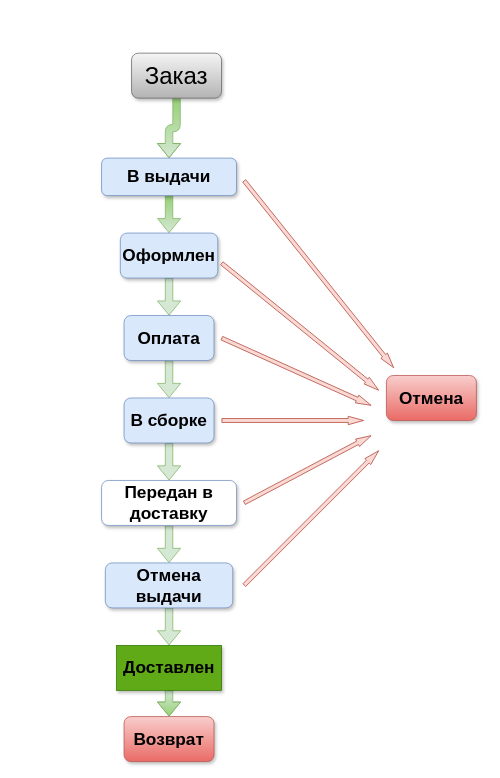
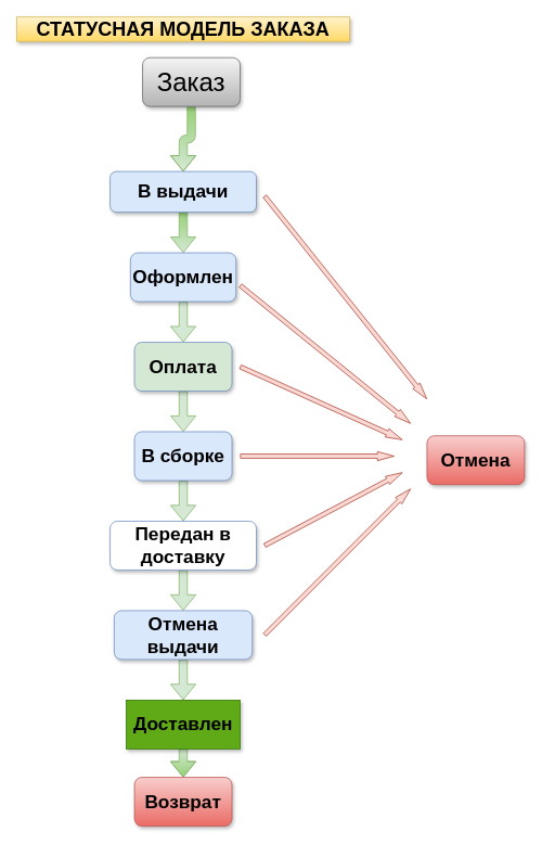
  <mxCell id="0" />
  <mxCell id="1" parent="0" />
  <mxCell id="2" value="" style="edgeStyle=orthogonalEdgeStyle;rounded=1;orthogonalLoop=1;jettySize=auto;html=1;shape=flexArrow;fillColor=#d5e8d4;gradientColor=#97d077;strokeColor=#82b366;gradientDirection=north;" edge="1" parent="1" source="3" target="5"><mxGeometry relative="1" as="geometry" /></mxCell>
  <mxCell id="3" value="&lt;font style=&quot;vertical-align: inherit;&quot;&gt;&lt;font style=&quot;vertical-align: inherit; font-size: 32px;&quot;&gt;Заказ&lt;/font&gt;&lt;/font&gt;" style="rounded=1;whiteSpace=wrap;html=1;fillColor=#f5f5f5;strokeColor=#666666;shadow=1;gradientColor=#b3b3b3;" vertex="1" parent="1"><mxGeometry x="175" y="70" width="120" height="60" as="geometry" /></mxCell>
  <mxCell id="4" value="" style="edgeStyle=orthogonalEdgeStyle;rounded=1;orthogonalLoop=1;jettySize=auto;html=1;shape=flexArrow;fillColor=#d5e8d4;gradientColor=#97d077;strokeColor=#82b366;gradientDirection=north;" edge="1" parent="1" source="5" target="7"><mxGeometry relative="1" as="geometry" /></mxCell>
  <mxCell id="5" value="&lt;h1 style=&quot;font-size: 23px;&quot;&gt;&lt;font style=&quot;vertical-align: inherit; font-size: 23px;&quot;&gt;&lt;font style=&quot;vertical-align: inherit; font-size: 23px;&quot;&gt;В выдачи&lt;/font&gt;&lt;/font&gt;&lt;/h1&gt;" style="rounded=1;whiteSpace=wrap;html=1;fillColor=#dae8fc;strokeColor=#6c8ebf;fontStyle=0;fontSize=23;shadow=1;verticalAlign=middle;arcSize=15;" vertex="1" parent="1"><mxGeometry x="135" y="210" width="180" height="50" as="geometry" /></mxCell>
  <mxCell id="6" value="" style="edgeStyle=orthogonalEdgeStyle;rounded=1;orthogonalLoop=1;jettySize=auto;html=1;shape=flexArrow;fillColor=#d5e8d4;strokeColor=#82b366;" edge="1" parent="1" source="7" target="10"><mxGeometry relative="1" as="geometry" /></mxCell>
  <mxCell id="7" value="&lt;h1 style=&quot;font-size: 23px;&quot;&gt;Оформлен&lt;/h1&gt;" style="rounded=1;whiteSpace=wrap;html=1;fillColor=#dae8fc;strokeColor=#6c8ebf;shadow=1;fontSize=23;" vertex="1" parent="1"><mxGeometry x="160" y="310" width="130" height="60" as="geometry" /></mxCell>
+ <mxCell id="8" value="&lt;h1&gt;СТАТУСНАЯ МОДЕЛЬ ЗАКАЗА&lt;/h1&gt;" style="text;html=1;align=center;verticalAlign=middle;whiteSpace=wrap;rounded=0;fillColor=#fff2cc;strokeColor=#d6b656;gradientColor=#ffd966;shadow=1;" vertex="1" parent="1"><mxGeometry x="20" y="20" width="410" height="30" as="geometry" /></mxCell>
  <mxCell id="9" value="" style="edgeStyle=orthogonalEdgeStyle;rounded=1;orthogonalLoop=1;jettySize=auto;html=1;shape=flexArrow;fillColor=#d5e8d4;strokeColor=#82b366;" edge="1" parent="1" source="10" target="12"><mxGeometry relative="1" as="geometry" /></mxCell>
- <mxCell id="10" value="&lt;h1 style=&quot;font-size: 23px;&quot;&gt;Оплата&lt;/h1&gt;" style="rounded=1;whiteSpace=wrap;html=1;fillColor=#dae8fc;strokeColor=#6c8ebf;shadow=1;" vertex="1" parent="1"><mxGeometry x="165" y="420" width="120" height="60" as="geometry" /></mxCell>
+ <mxCell id="10" value="&lt;h1 style=&quot;font-size: 23px;&quot;&gt;Оплата&lt;/h1&gt;" style="rounded=1;whiteSpace=wrap;html=1;fillColor=#d5e8d4;strokeColor=#6c8ebf;shadow=1;" vertex="1" parent="1"><mxGeometry x="165" y="420" width="120" height="60" as="geometry" /></mxCell>
  <mxCell id="11" value="" style="edgeStyle=orthogonalEdgeStyle;rounded=1;orthogonalLoop=1;jettySize=auto;html=1;shape=flexArrow;fillColor=#d5e8d4;strokeColor=#82b366;" edge="1" parent="1" source="12" target="14"><mxGeometry relative="1" as="geometry" /></mxCell>
  <mxCell id="12" value="&lt;h1 style=&quot;font-size: 23px;&quot;&gt;В сборке&lt;/h1&gt;" style="rounded=1;whiteSpace=wrap;html=1;fillColor=#dae8fc;strokeColor=#6c8ebf;shadow=1;" vertex="1" parent="1"><mxGeometry x="165" y="530" width="120" height="60" as="geometry" /></mxCell>
  <mxCell id="13" value="" style="edgeStyle=orthogonalEdgeStyle;rounded=1;orthogonalLoop=1;jettySize=auto;html=1;shape=flexArrow;fillColor=#d5e8d4;strokeColor=#82b366;" edge="1" parent="1" source="14" target="16"><mxGeometry relative="1" as="geometry" /></mxCell>
  <mxCell id="14" value="&lt;h1 style=&quot;font-size: 23px;&quot;&gt;Передан в доставку&lt;/h1&gt;" style="whiteSpace=wrap;html=1;fillColor=#ffffff;strokeColor=#6c8ebf;rounded=1;shadow=1;" vertex="1" parent="1"><mxGeometry x="135" y="640" width="180" height="60" as="geometry" /></mxCell>
  <mxCell id="15" value="" style="edgeStyle=orthogonalEdgeStyle;rounded=1;orthogonalLoop=1;jettySize=auto;html=1;shape=flexArrow;fillColor=#d5e8d4;strokeColor=#82b366;" edge="1" parent="1" source="16" target="18"><mxGeometry relative="1" as="geometry" /></mxCell>
  <mxCell id="16" value="&lt;h1 style=&quot;font-size: 23px;&quot;&gt;Отмена выдачи&lt;/h1&gt;" style="whiteSpace=wrap;html=1;fillColor=#dae8fc;strokeColor=#6c8ebf;rounded=1;shadow=1;" vertex="1" parent="1"><mxGeometry x="140" y="750" width="170" height="60" as="geometry" /></mxCell>
  <mxCell id="17" value="" style="edgeStyle=orthogonalEdgeStyle;rounded=1;orthogonalLoop=1;jettySize=auto;html=1;shape=flexArrow;fillColor=#d5e8d4;gradientColor=#97d077;strokeColor=#82b366;" edge="1" parent="1" source="18" target="19"><mxGeometry relative="1" as="geometry" /></mxCell>
  <mxCell id="18" value="&lt;h1 style=&quot;font-size: 23px;&quot;&gt;Доставлен&lt;/h1&gt;" style="whiteSpace=wrap;html=1;fillColor=#60a917;strokeColor=#2D7600;shadow=1;fontColor=#000000;rounded=0;" vertex="1" parent="1"><mxGeometry x="155" y="860" width="140" height="60" as="geometry" /></mxCell>
  <mxCell id="19" value="&lt;h1 style=&quot;font-size: 23px;&quot;&gt;Возврат&lt;/h1&gt;" style="whiteSpace=wrap;html=1;fillColor=#f8cecc;strokeColor=#b85450;rounded=1;shadow=1;gradientColor=#ea6b66;" vertex="1" parent="1"><mxGeometry x="165" y="955" width="120" height="60" as="geometry" /></mxCell>
- <mxCell id="20" value="&lt;h1 style=&quot;font-size: 23px;&quot;&gt;Отмена&lt;/h1&gt;" style="rounded=1;whiteSpace=wrap;html=1;fillColor=#f8cecc;strokeColor=#b85450;shadow=1;gradientColor=#ea6b66;" vertex="1" parent="1"><mxGeometry x="515" y="500" width="120" height="60" as="geometry" /></mxCell>
+ <mxCell id="20" value="&lt;h1 style=&quot;font-size: 23px;&quot;&gt;Отмена&lt;/h1&gt;" style="rounded=1;whiteSpace=wrap;html=1;fillColor=#f8cecc;strokeColor=#b85450;shadow=1;gradientColor=#ea6b66;" vertex="1" parent="1"><mxGeometry x="525" y="535" width="120" height="60" as="geometry" /></mxCell>
  <mxCell id="21" value="" style="shape=flexArrow;endArrow=classic;html=1;rounded=1;width=5.185;endSize=6.489;endWidth=5.048;fillColor=#fad9d5;strokeColor=#ae4132;" edge="1" parent="1"><mxGeometry width="50" height="50" relative="1" as="geometry"><mxPoint x="325" y="780" as="sourcePoint" /><mxPoint x="505" y="600" as="targetPoint" /></mxGeometry></mxCell>
  <mxCell id="22" value="" style="shape=flexArrow;endArrow=classic;html=1;rounded=1;width=5.185;endSize=6.489;endWidth=5.048;fillColor=#fad9d5;strokeColor=#ae4132;" edge="1" parent="1"><mxGeometry width="50" height="50" relative="1" as="geometry"><mxPoint x="325" y="670" as="sourcePoint" /><mxPoint x="495" y="580" as="targetPoint" /></mxGeometry></mxCell>
  <mxCell id="23" value="" style="shape=flexArrow;endArrow=classic;html=1;rounded=1;width=5.185;endSize=6.489;endWidth=5.048;fillColor=#fad9d5;strokeColor=#ae4132;" edge="1" parent="1"><mxGeometry width="50" height="50" relative="1" as="geometry"><mxPoint x="295" y="560" as="sourcePoint" /><mxPoint x="485" y="560" as="targetPoint" /></mxGeometry></mxCell>
  <mxCell id="24" value="" style="shape=flexArrow;endArrow=classic;html=1;rounded=1;width=5.185;endSize=6.489;endWidth=5.048;fillColor=#fad9d5;strokeColor=#ae4132;" edge="1" parent="1"><mxGeometry width="50" height="50" relative="1" as="geometry"><mxPoint x="295" y="450" as="sourcePoint" /><mxPoint x="495" y="540" as="targetPoint" /></mxGeometry></mxCell>
  <mxCell id="25" value="" style="shape=flexArrow;endArrow=classic;html=1;rounded=1;width=5.185;endSize=6.489;endWidth=5.048;fillColor=#fad9d5;strokeColor=#ae4132;" edge="1" parent="1"><mxGeometry width="50" height="50" relative="1" as="geometry"><mxPoint x="295" y="350" as="sourcePoint" /><mxPoint x="505" y="520" as="targetPoint" /></mxGeometry></mxCell>
  <mxCell id="26" value="" style="shape=flexArrow;endArrow=classic;html=1;rounded=1;width=5.185;endSize=6.489;endWidth=5.048;fillColor=#fad9d5;strokeColor=#ae4132;" edge="1" parent="1"><mxGeometry width="50" height="50" relative="1" as="geometry"><mxPoint x="325" y="240" as="sourcePoint" /><mxPoint x="525" y="490" as="targetPoint" /></mxGeometry></mxCell>
